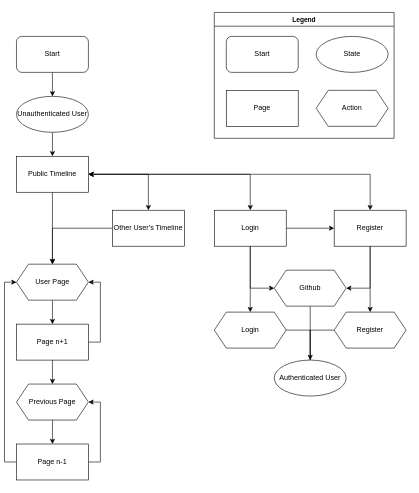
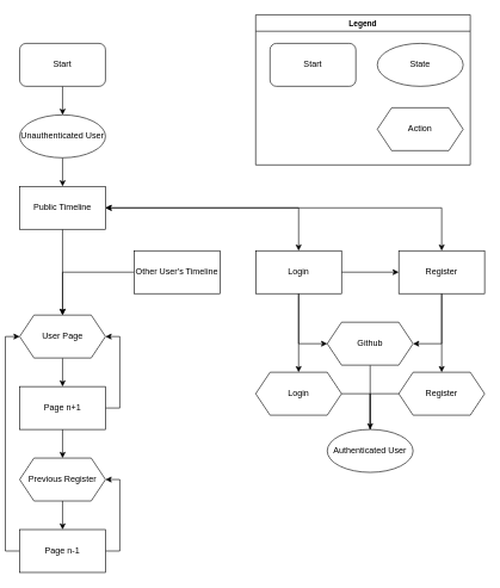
  <mxCell id="0" />
  <mxCell id="1" parent="0" />
  <mxCell id="2" style="edgeStyle=orthogonalEdgeStyle;rounded=0;orthogonalLoop=1;jettySize=auto;html=1;exitX=0.5;exitY=1;exitDx=0;exitDy=0;" parent="1" source="3" target="5" edge="1"><mxGeometry relative="1" as="geometry" /></mxCell>
  <mxCell id="3" value="Start" style="rounded=1;whiteSpace=wrap;html=1;" parent="1" vertex="1"><mxGeometry x="20" y="60" width="120" height="60" as="geometry" /></mxCell>
  <mxCell id="4" style="edgeStyle=orthogonalEdgeStyle;rounded=0;orthogonalLoop=1;jettySize=auto;html=1;exitX=0.5;exitY=1;exitDx=0;exitDy=0;" parent="1" source="5" target="10" edge="1"><mxGeometry relative="1" as="geometry" /></mxCell>
  <mxCell id="5" value="Unauthenticated User" style="ellipse;whiteSpace=wrap;html=1;" parent="1" vertex="1"><mxGeometry x="20" y="160" width="120" height="60" as="geometry" /></mxCell>
- <mxCell id="6" value="" style="edgeStyle=orthogonalEdgeStyle;rounded=0;orthogonalLoop=1;jettySize=auto;html=1;startArrow=classic;startFill=1;" parent="1" source="10" target="14" edge="1"><mxGeometry relative="1" as="geometry" /></mxCell>
  <mxCell id="7" style="edgeStyle=orthogonalEdgeStyle;rounded=0;orthogonalLoop=1;jettySize=auto;html=1;" parent="1" source="10" target="12" edge="1"><mxGeometry relative="1" as="geometry" /></mxCell>
  <mxCell id="8" style="edgeStyle=orthogonalEdgeStyle;shape=connector;rounded=0;orthogonalLoop=1;jettySize=auto;html=1;exitX=1;exitY=0.5;exitDx=0;exitDy=0;entryX=0.5;entryY=0;entryDx=0;entryDy=0;strokeColor=default;align=center;verticalAlign=middle;fontFamily=Helvetica;fontSize=11;fontColor=default;labelBackgroundColor=default;startArrow=classic;startFill=1;endArrow=classic;" parent="1" source="10" target="26" edge="1"><mxGeometry relative="1" as="geometry" /></mxCell>
  <mxCell id="9" style="edgeStyle=orthogonalEdgeStyle;shape=connector;rounded=0;orthogonalLoop=1;jettySize=auto;html=1;strokeColor=default;align=center;verticalAlign=middle;fontFamily=Helvetica;fontSize=11;fontColor=default;labelBackgroundColor=default;startArrow=classic;startFill=1;endArrow=classic;" parent="1" source="10" target="29" edge="1"><mxGeometry relative="1" as="geometry" /></mxCell>
  <mxCell id="10" value="Public Timeline" style="rounded=0;whiteSpace=wrap;html=1;" parent="1" vertex="1"><mxGeometry x="20" y="260" width="120" height="60" as="geometry" /></mxCell>
  <mxCell id="11" value="" style="edgeStyle=orthogonalEdgeStyle;rounded=0;orthogonalLoop=1;jettySize=auto;html=1;" parent="1" source="12" target="17" edge="1"><mxGeometry relative="1" as="geometry" /></mxCell>
  <mxCell id="12" value="User Page" style="shape=hexagon;perimeter=hexagonPerimeter2;whiteSpace=wrap;html=1;fixedSize=1;" parent="1" vertex="1"><mxGeometry x="20" y="440" width="120" height="60" as="geometry" /></mxCell>
  <mxCell id="13" style="edgeStyle=orthogonalEdgeStyle;rounded=0;orthogonalLoop=1;jettySize=auto;html=1;" parent="1" source="14" target="12" edge="1"><mxGeometry relative="1" as="geometry" /></mxCell>
  <mxCell id="14" value="Other User's Timeline" style="rounded=0;whiteSpace=wrap;html=1;" parent="1" vertex="1"><mxGeometry x="180" y="350" width="120" height="60" as="geometry" /></mxCell>
  <mxCell id="15" style="edgeStyle=orthogonalEdgeStyle;rounded=0;orthogonalLoop=1;jettySize=auto;html=1;" parent="1" source="17" target="19" edge="1"><mxGeometry relative="1" as="geometry" /></mxCell>
  <mxCell id="16" style="edgeStyle=orthogonalEdgeStyle;rounded=0;orthogonalLoop=1;jettySize=auto;html=1;exitX=1;exitY=0.5;exitDx=0;exitDy=0;entryX=1;entryY=0.5;entryDx=0;entryDy=0;" parent="1" source="17" target="12" edge="1"><mxGeometry relative="1" as="geometry" /></mxCell>
  <mxCell id="17" value="Page n+1" style="whiteSpace=wrap;html=1;" parent="1" vertex="1"><mxGeometry x="20" y="540" width="120" height="60" as="geometry" /></mxCell>
  <mxCell id="18" style="edgeStyle=orthogonalEdgeStyle;rounded=0;orthogonalLoop=1;jettySize=auto;html=1;exitX=0.5;exitY=1;exitDx=0;exitDy=0;" parent="1" source="19" target="22" edge="1"><mxGeometry relative="1" as="geometry" /></mxCell>
- <mxCell id="19" value="Previous Page" style="shape=hexagon;perimeter=hexagonPerimeter2;whiteSpace=wrap;html=1;fixedSize=1;" parent="1" vertex="1"><mxGeometry x="20" y="640" width="120" height="60" as="geometry" /></mxCell>
+ <mxCell id="19" value="Previous Register" style="shape=hexagon;perimeter=hexagonPerimeter2;whiteSpace=wrap;html=1;fixedSize=1;" parent="1" vertex="1"><mxGeometry x="20" y="640" width="120" height="60" as="geometry" /></mxCell>
  <mxCell id="20" style="edgeStyle=orthogonalEdgeStyle;rounded=0;orthogonalLoop=1;jettySize=auto;html=1;exitX=1;exitY=0.5;exitDx=0;exitDy=0;entryX=1;entryY=0.5;entryDx=0;entryDy=0;" parent="1" source="22" target="19" edge="1"><mxGeometry relative="1" as="geometry" /></mxCell>
  <mxCell id="21" style="edgeStyle=orthogonalEdgeStyle;rounded=0;orthogonalLoop=1;jettySize=auto;html=1;exitX=0;exitY=0.5;exitDx=0;exitDy=0;entryX=0;entryY=0.5;entryDx=0;entryDy=0;" parent="1" source="22" target="12" edge="1"><mxGeometry relative="1" as="geometry" /></mxCell>
  <mxCell id="22" value="Page n-1" style="whiteSpace=wrap;html=1;" parent="1" vertex="1"><mxGeometry x="20" y="740" width="120" height="60" as="geometry" /></mxCell>
  <mxCell id="23" value="" style="edgeStyle=orthogonalEdgeStyle;shape=connector;rounded=0;orthogonalLoop=1;jettySize=auto;html=1;strokeColor=default;align=center;verticalAlign=middle;fontFamily=Helvetica;fontSize=11;fontColor=default;labelBackgroundColor=default;startArrow=none;startFill=0;endArrow=classic;" parent="1" source="26" target="29" edge="1"><mxGeometry relative="1" as="geometry" /></mxCell>
  <mxCell id="24" style="edgeStyle=orthogonalEdgeStyle;shape=connector;rounded=0;orthogonalLoop=1;jettySize=auto;html=1;strokeColor=default;align=center;verticalAlign=middle;fontFamily=Helvetica;fontSize=11;fontColor=default;labelBackgroundColor=default;startArrow=none;startFill=0;endArrow=classic;" parent="1" source="26" target="31" edge="1"><mxGeometry relative="1" as="geometry" /></mxCell>
  <mxCell id="25" style="edgeStyle=orthogonalEdgeStyle;shape=connector;rounded=0;orthogonalLoop=1;jettySize=auto;html=1;entryX=0;entryY=0.5;entryDx=0;entryDy=0;strokeColor=default;align=center;verticalAlign=middle;fontFamily=Helvetica;fontSize=11;fontColor=default;labelBackgroundColor=default;startArrow=none;startFill=0;endArrow=classic;" parent="1" source="26" target="35" edge="1"><mxGeometry relative="1" as="geometry" /></mxCell>
  <mxCell id="26" value="Login" style="rounded=0;whiteSpace=wrap;html=1;" parent="1" vertex="1"><mxGeometry x="350" y="350" width="120" height="60" as="geometry" /></mxCell>
  <mxCell id="27" style="edgeStyle=orthogonalEdgeStyle;shape=connector;rounded=0;orthogonalLoop=1;jettySize=auto;html=1;strokeColor=default;align=center;verticalAlign=middle;fontFamily=Helvetica;fontSize=11;fontColor=default;labelBackgroundColor=default;startArrow=none;startFill=0;endArrow=classic;" parent="1" source="29" target="33" edge="1"><mxGeometry relative="1" as="geometry" /></mxCell>
  <mxCell id="28" style="edgeStyle=orthogonalEdgeStyle;shape=connector;rounded=0;orthogonalLoop=1;jettySize=auto;html=1;entryX=1;entryY=0.5;entryDx=0;entryDy=0;strokeColor=default;align=center;verticalAlign=middle;fontFamily=Helvetica;fontSize=11;fontColor=default;labelBackgroundColor=default;startArrow=none;startFill=0;endArrow=classic;" parent="1" source="29" target="35" edge="1"><mxGeometry relative="1" as="geometry" /></mxCell>
  <mxCell id="29" value="Register" style="rounded=0;whiteSpace=wrap;html=1;" parent="1" vertex="1"><mxGeometry x="550" y="350" width="120" height="60" as="geometry" /></mxCell>
  <mxCell id="30" style="edgeStyle=orthogonalEdgeStyle;shape=connector;rounded=0;orthogonalLoop=1;jettySize=auto;html=1;exitX=1;exitY=0.5;exitDx=0;exitDy=0;strokeColor=default;align=center;verticalAlign=middle;fontFamily=Helvetica;fontSize=11;fontColor=default;labelBackgroundColor=default;startArrow=none;startFill=0;endArrow=none;endFill=0;" parent="1" source="31" target="36" edge="1"><mxGeometry relative="1" as="geometry" /></mxCell>
  <mxCell id="31" value="Login" style="shape=hexagon;perimeter=hexagonPerimeter2;whiteSpace=wrap;html=1;fixedSize=1;" parent="1" vertex="1"><mxGeometry x="350" y="520" width="120" height="60" as="geometry" /></mxCell>
  <mxCell id="32" style="edgeStyle=orthogonalEdgeStyle;shape=connector;rounded=0;orthogonalLoop=1;jettySize=auto;html=1;exitX=0;exitY=0.5;exitDx=0;exitDy=0;strokeColor=default;align=center;verticalAlign=middle;fontFamily=Helvetica;fontSize=11;fontColor=default;labelBackgroundColor=default;startArrow=none;startFill=0;endArrow=none;endFill=0;" parent="1" source="33" target="36" edge="1"><mxGeometry relative="1" as="geometry" /></mxCell>
  <mxCell id="33" value="Register" style="shape=hexagon;perimeter=hexagonPerimeter2;whiteSpace=wrap;html=1;fixedSize=1;" parent="1" vertex="1"><mxGeometry x="550" y="520" width="120" height="60" as="geometry" /></mxCell>
  <mxCell id="34" style="edgeStyle=orthogonalEdgeStyle;shape=connector;rounded=0;orthogonalLoop=1;jettySize=auto;html=1;exitX=0.5;exitY=1;exitDx=0;exitDy=0;strokeColor=default;align=center;verticalAlign=middle;fontFamily=Helvetica;fontSize=11;fontColor=default;labelBackgroundColor=default;startArrow=none;startFill=0;endArrow=classic;" parent="1" source="35" target="36" edge="1"><mxGeometry relative="1" as="geometry" /></mxCell>
  <mxCell id="35" value="Github" style="shape=hexagon;perimeter=hexagonPerimeter2;whiteSpace=wrap;html=1;fixedSize=1;" parent="1" vertex="1"><mxGeometry x="450" y="450" width="120" height="60" as="geometry" /></mxCell>
  <mxCell id="36" value="Authenticated User" style="ellipse;whiteSpace=wrap;html=1;" parent="1" vertex="1"><mxGeometry x="450" y="600" width="120" height="60" as="geometry" /></mxCell>
  <mxCell id="37" value="Start" style="rounded=1;whiteSpace=wrap;html=1;" parent="1" vertex="1"><mxGeometry x="370" y="60" width="120" height="60" as="geometry" /></mxCell>
  <mxCell id="38" value="State" style="ellipse;whiteSpace=wrap;html=1;" parent="1" vertex="1"><mxGeometry x="520" y="60" width="120" height="60" as="geometry" /></mxCell>
- <mxCell id="39" value="Page" style="rounded=0;whiteSpace=wrap;html=1;" parent="1" vertex="1"><mxGeometry x="370" y="150" width="120" height="60" as="geometry" /></mxCell>
  <mxCell id="40" value="Action" style="shape=hexagon;perimeter=hexagonPerimeter2;whiteSpace=wrap;html=1;fixedSize=1;" parent="1" vertex="1"><mxGeometry x="520" y="150" width="120" height="60" as="geometry" /></mxCell>
  <mxCell id="41" value="Legend" style="swimlane;whiteSpace=wrap;html=1;fontFamily=Helvetica;fontSize=11;fontColor=default;labelBackgroundColor=default;" vertex="1" parent="1"><mxGeometry x="350" y="20" width="300" height="210" as="geometry" /></mxCell>
